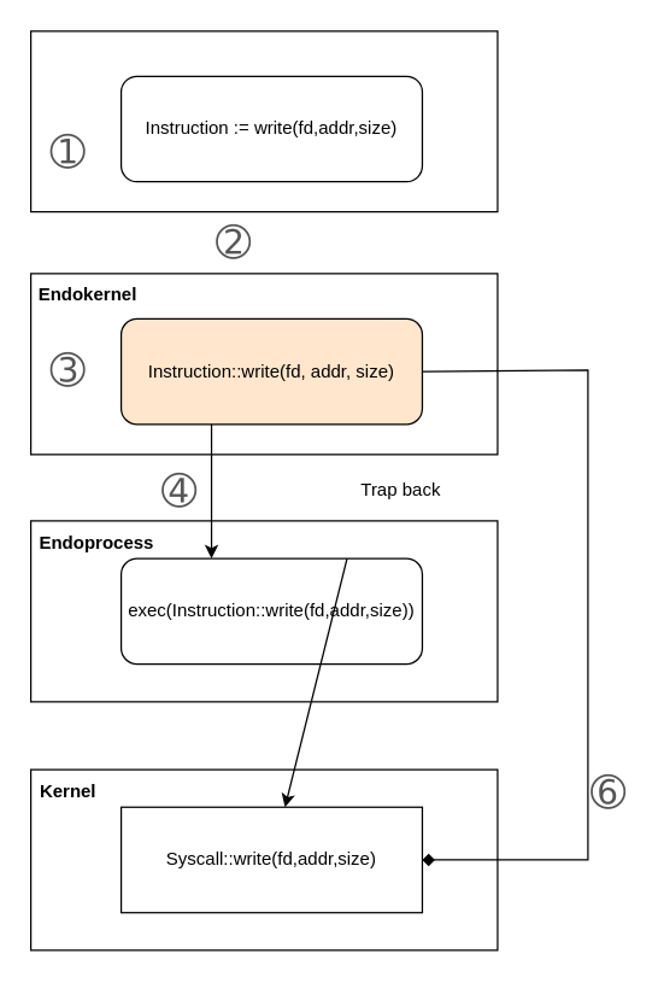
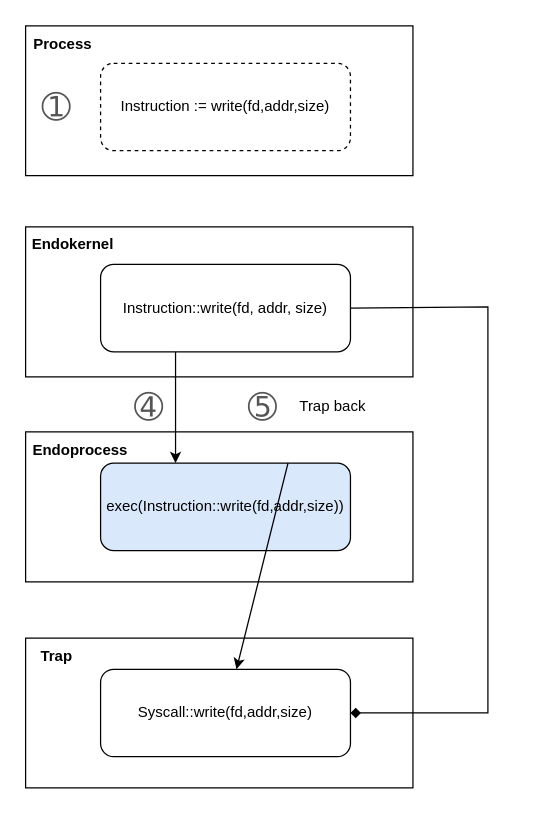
  <mxCell id="0" />
  <mxCell id="1" parent="0" />
  <mxCell id="2" value="" style="verticalLabelPosition=bottom;verticalAlign=top;html=1;shape=mxgraph.basic.rect;fillColor2=none;strokeWidth=1;size=20;indent=5;" vertex="1" parent="1"><mxGeometry x="20" y="510" width="310" height="120" as="geometry" /></mxCell>
  <mxCell id="3" value="" style="verticalLabelPosition=bottom;verticalAlign=top;html=1;shape=mxgraph.basic.rect;fillColor2=none;strokeWidth=1;size=20;indent=5;" vertex="1" parent="1"><mxGeometry x="20" y="345" width="310" height="120" as="geometry" /></mxCell>
  <mxCell id="4" value="" style="verticalLabelPosition=bottom;verticalAlign=top;html=1;shape=mxgraph.basic.rect;fillColor2=none;strokeWidth=1;size=20;indent=5;" vertex="1" parent="1"><mxGeometry x="20" y="181" width="310" height="120" as="geometry" /></mxCell>
  <mxCell id="5" value="" style="verticalLabelPosition=bottom;verticalAlign=top;html=1;shape=mxgraph.basic.rect;fillColor2=none;strokeWidth=1;size=20;indent=5;" vertex="1" parent="1"><mxGeometry x="20" y="20" width="310" height="120" as="geometry" /></mxCell>
- <mxCell id="6" value="Instruction := write(fd,addr,size)" style="rounded=1;whiteSpace=wrap;html=1;" vertex="1" parent="1"><mxGeometry x="80" y="50" width="200" height="70" as="geometry" /></mxCell>
- <mxCell id="7" value="Instruction::write(fd, addr, size)" style="rounded=1;whiteSpace=wrap;html=1;fillColor=#ffe6cc;" vertex="1" parent="1"><mxGeometry x="80" y="211" width="200" height="70" as="geometry" /></mxCell>
- <mxCell id="8" value="exec(Instruction::write(fd,addr,size))" style="rounded=1;whiteSpace=wrap;html=1;" vertex="1" parent="1"><mxGeometry x="80" y="370" width="200" height="70" as="geometry" /></mxCell>
- <mxCell id="9" value="Syscall::write(fd,addr,size)" style="whiteSpace=wrap;html=1;rounded=0;" vertex="1" parent="1"><mxGeometry x="80" y="535" width="200" height="70" as="geometry" /></mxCell>
+ <mxCell id="6" value="Instruction := write(fd,addr,size)" style="rounded=1;whiteSpace=wrap;html=1;dashed=1;" vertex="1" parent="1"><mxGeometry x="80" y="50" width="200" height="70" as="geometry" /></mxCell>
+ <mxCell id="7" value="Instruction::write(fd, addr, size)" style="rounded=1;whiteSpace=wrap;html=1;" vertex="1" parent="1"><mxGeometry x="80" y="211" width="200" height="70" as="geometry" /></mxCell>
+ <mxCell id="8" value="exec(Instruction::write(fd,addr,size))" style="rounded=1;whiteSpace=wrap;html=1;fillColor=#dae8fc;" vertex="1" parent="1"><mxGeometry x="80" y="370" width="200" height="70" as="geometry" /></mxCell>
+ <mxCell id="9" value="Syscall::write(fd,addr,size)" style="rounded=1;whiteSpace=wrap;html=1;" vertex="1" parent="1"><mxGeometry x="80" y="535" width="200" height="70" as="geometry" /></mxCell>
  <mxCell id="10" value="" style="endArrow=classic;html=1;rounded=0;exitX=0.5;exitY=1;exitDx=0;exitDy=0;entryX=0.3;entryY=0;entryDx=0;entryDy=0;entryPerimeter=0;" edge="1" parent="1" target="8"><mxGeometry width="50" height="50" relative="1" as="geometry"><mxPoint x="140" y="281" as="sourcePoint" /><mxPoint x="140" y="331" as="targetPoint" /></mxGeometry></mxCell>
  <mxCell id="11" value="" style="endArrow=diamond;html=1;rounded=0;exitX=1;exitY=0.5;exitDx=0;exitDy=0;entryX=1;entryY=0.5;entryDx=0;entryDy=0;" edge="1" parent="1" source="7" target="9"><mxGeometry width="50" height="50" relative="1" as="geometry"><mxPoint x="280" y="229" as="sourcePoint" /><mxPoint x="280" y="180" as="targetPoint" /><Array as="points"><mxPoint x="390" y="245" /><mxPoint x="390" y="570" /></Array></mxGeometry></mxCell>
+ <mxCell id="12" value="&lt;b&gt;Process&lt;/b&gt;" style="text;html=1;strokeColor=none;fillColor=none;align=center;verticalAlign=middle;whiteSpace=wrap;rounded=0;" vertex="1" parent="1"><mxGeometry x="20" y="20" width="60" height="30" as="geometry" /></mxCell>
  <mxCell id="13" value="&lt;b&gt;Endokernel&lt;/b&gt;" style="text;html=1;strokeColor=none;fillColor=none;align=center;verticalAlign=middle;whiteSpace=wrap;rounded=0;" vertex="1" parent="1"><mxGeometry x="28" y="180" width="60" height="30" as="geometry" /></mxCell>
  <mxCell id="14" value="&lt;b&gt;Endoprocess&lt;br&gt;&lt;/b&gt;" style="text;html=1;strokeColor=none;fillColor=none;align=center;verticalAlign=middle;whiteSpace=wrap;rounded=0;" vertex="1" parent="1"><mxGeometry x="24" y="345" width="80" height="30" as="geometry" /></mxCell>
- <mxCell id="15" value="&lt;b&gt;Kernel&lt;br&gt;&lt;/b&gt;" style="text;html=1;strokeColor=none;fillColor=none;align=center;verticalAlign=middle;whiteSpace=wrap;rounded=0;" vertex="1" parent="1"><mxGeometry x="23" y="510" width="44" height="30" as="geometry" /></mxCell>
- <mxCell id="16" value="&lt;span style=&quot;color: rgb(85 , 85 , 85) ; font-family: &amp;#34;arial&amp;#34; , sans-serif ; font-size: 28px ; text-align: left ; background-color: rgb(255 , 255 , 255)&quot;&gt;➀&lt;/span&gt;" style="text;html=1;strokeColor=none;fillColor=none;align=center;verticalAlign=middle;whiteSpace=wrap;rounded=0;" vertex="1" parent="1"><mxGeometry x="30" y="85" width="30" height="30" as="geometry" /></mxCell>
- <mxCell id="17" value="&lt;span style=&quot;color: rgb(85 , 85 , 85) ; font-family: &amp;#34;arial&amp;#34; , sans-serif ; font-size: 28px ; text-align: left ; background-color: rgb(255 , 255 , 255)&quot;&gt;➁&lt;/span&gt;" style="text;html=1;strokeColor=none;fillColor=none;align=center;verticalAlign=middle;whiteSpace=wrap;rounded=0;" vertex="1" parent="1"><mxGeometry x="140" y="145" width="30" height="30" as="geometry" /></mxCell>
- <mxCell id="18" value="&lt;span style=&quot;color: rgb(85 , 85 , 85) ; font-family: &amp;#34;arial&amp;#34; , sans-serif ; font-size: 28px ; text-align: left ; background-color: rgb(255 , 255 , 255)&quot;&gt;➂&lt;/span&gt;" style="text;html=1;strokeColor=none;fillColor=none;align=center;verticalAlign=middle;whiteSpace=wrap;rounded=0;" vertex="1" parent="1"><mxGeometry x="30" y="230" width="30" height="30" as="geometry" /></mxCell>
+ <mxCell id="15" value="&lt;b&gt;Trap&lt;br&gt;&lt;/b&gt;" style="text;html=1;strokeColor=none;fillColor=none;align=center;verticalAlign=middle;whiteSpace=wrap;rounded=0;" vertex="1" parent="1"><mxGeometry x="23" y="510" width="44" height="30" as="geometry" /></mxCell>
+ <mxCell id="16" value="&lt;span style=&quot;color: rgb(85 , 85 , 85) ; font-family: &amp;#34;arial&amp;#34; , sans-serif ; font-size: 28px ; text-align: left ; background-color: rgb(255 , 255 , 255)&quot;&gt;➀&lt;/span&gt;" style="text;html=1;strokeColor=none;fillColor=none;align=center;verticalAlign=middle;whiteSpace=wrap;rounded=0;" vertex="1" parent="1"><mxGeometry x="30" y="70" width="30" height="30" as="geometry" /></mxCell>
  <mxCell id="19" value="&lt;span style=&quot;color: rgb(85 , 85 , 85) ; font-family: &amp;#34;arial&amp;#34; , sans-serif ; font-size: 28px ; text-align: left ; background-color: rgb(255 , 255 , 255)&quot;&gt;➃&lt;/span&gt;" style="text;html=1;strokeColor=none;fillColor=none;align=center;verticalAlign=middle;whiteSpace=wrap;rounded=0;" vertex="1" parent="1"><mxGeometry x="104" y="310" width="30" height="30" as="geometry" /></mxCell>
- <mxCell id="21" value="&lt;span style=&quot;color: rgb(85 , 85 , 85) ; font-family: &amp;#34;arial&amp;#34; , sans-serif ; font-size: 28px ; text-align: left ; background-color: rgb(255 , 255 , 255)&quot;&gt;➅&lt;/span&gt;" style="text;html=1;strokeColor=none;fillColor=none;align=center;verticalAlign=middle;whiteSpace=wrap;rounded=0;" vertex="1" parent="1"><mxGeometry x="389" y="510" width="30" height="30" as="geometry" /></mxCell>
+ <mxCell id="20" value="&lt;span style=&quot;color: rgb(85 , 85 , 85) ; font-family: &amp;#34;arial&amp;#34; , sans-serif ; font-size: 28px ; text-align: left ; background-color: rgb(255 , 255 , 255)&quot;&gt;➄&lt;/span&gt;" style="text;html=1;strokeColor=none;fillColor=none;align=center;verticalAlign=middle;whiteSpace=wrap;rounded=0;" vertex="1" parent="1"><mxGeometry x="195" y="310" width="30" height="30" as="geometry" /></mxCell>
  <mxCell id="22" value="" style="endArrow=classic;html=1;rounded=0;exitX=0.75;exitY=0;exitDx=0;exitDy=0;" edge="1" parent="1" source="8" target="9"><mxGeometry width="50" height="50" relative="1" as="geometry"><mxPoint x="670" y="310" as="sourcePoint" /><mxPoint x="670" y="360" as="targetPoint" /></mxGeometry></mxCell>
  <mxCell id="23" value="Trap back" style="text;html=1;strokeColor=none;fillColor=none;align=center;verticalAlign=middle;whiteSpace=wrap;rounded=0;" vertex="1" parent="1"><mxGeometry x="236" y="310" width="60" height="30" as="geometry" /></mxCell>
